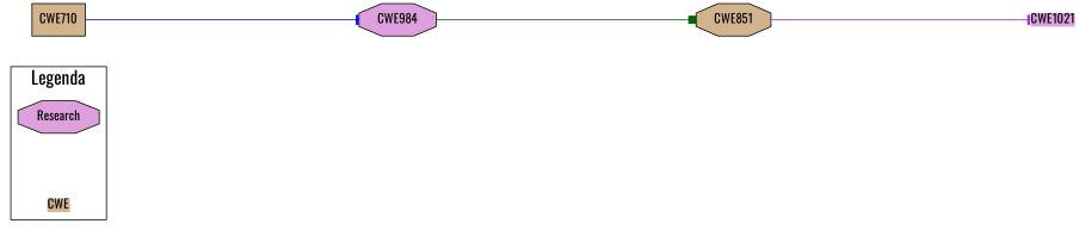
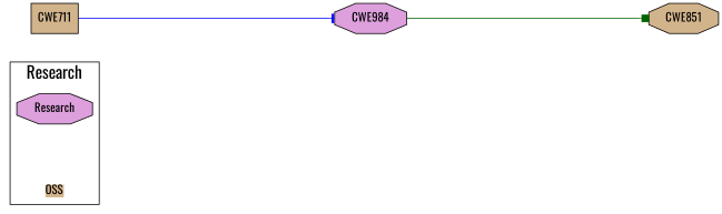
  digraph {
    fontname=Oswald
    nodesep=1
    rankdir=LR
    ranksep=4
    splines=true
    node [color=black fillcolor=plum fontname=Oswald shape=octagon style=filled]
    edge [arrowhead=tee fontname=Oswald]
    n1 [label=Research]
-   n2 [fillcolor=tan label=CWE shape=plain]
-   n3 [fillcolor=tan label=CWE710 shape=box]
+   n2 [fillcolor=tan label=OSS shape=plain]
+   n3 [fillcolor=tan label=CWE711 shape=box]
    n4 [label=CWE984]
    n5 [fillcolor=tan label=CWE851]
-   n6 [label=CWE1021 shape=plain]
    subgraph cluster_1 {
      fontsize=20
-     label=Legenda
+     label=Research
      n1
      n2
    }
    n3 -> n4 [color=blue]
    n4 -> n5 [arrowhead=box color=darkgreen]
-   n5 -> n6 [color=purple]
  }
